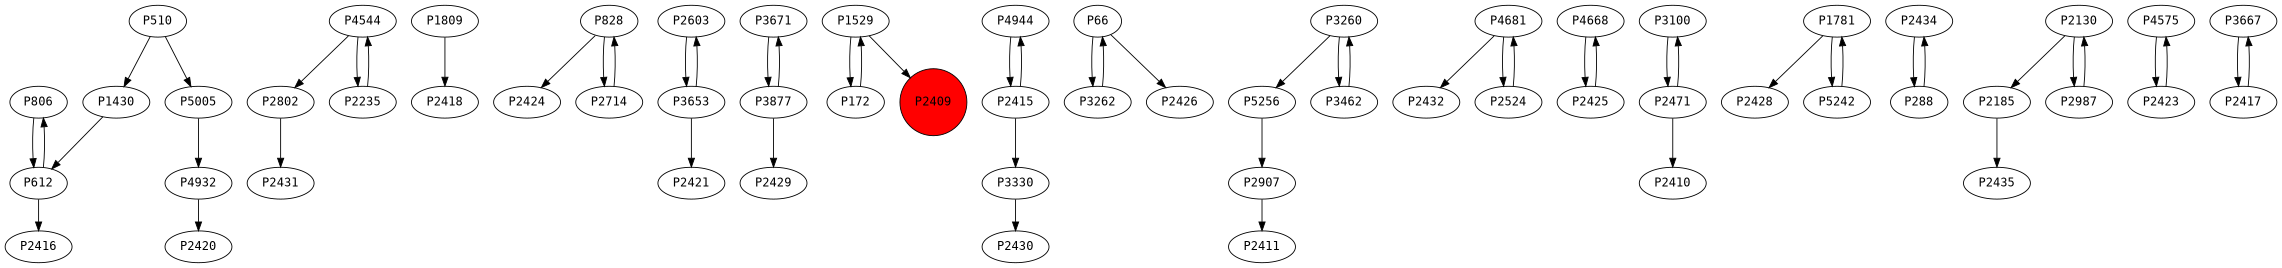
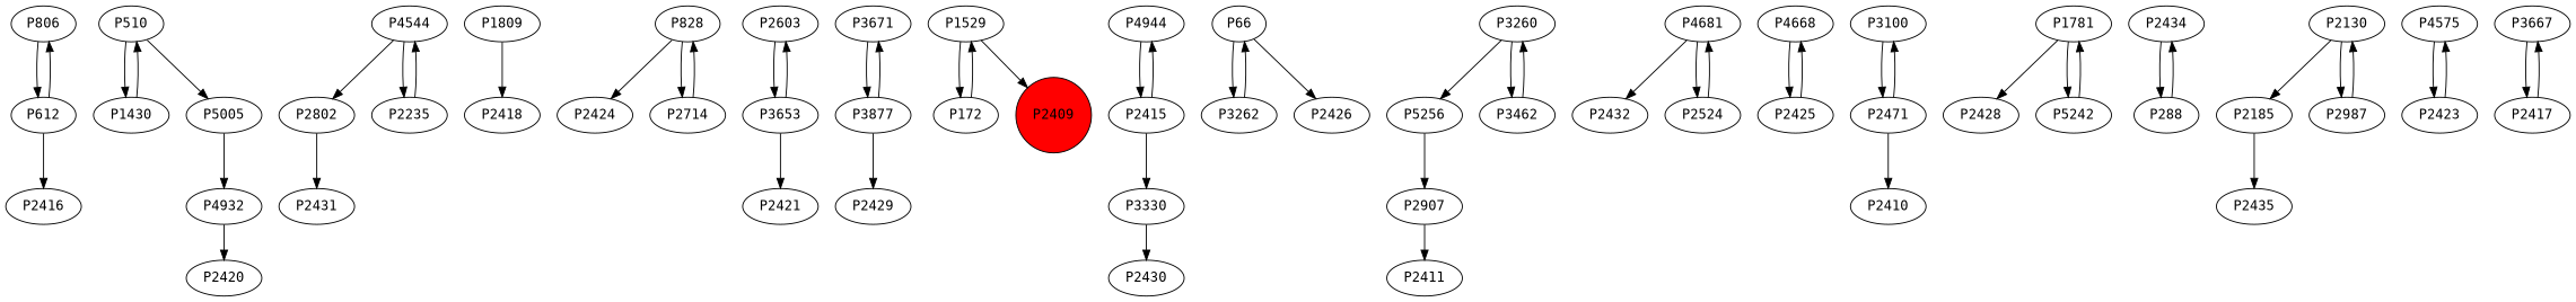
  digraph {
    fontname="DejaVu Sans Mono"
    node [fontname="DejaVu Sans Mono"]
    edge [fontname="DejaVu Sans Mono"]
    P806
    P612
    P2416
    P5005
    P4932
    P2420
    P2802
    P2431
    P1809
    P2418
    P828
    P2424
    P2714
    P2603
    P3653
    P2421
    P3671
    P3877
    P2429
    P1430
    P510
    P1529
    P172
    P2409 [fillcolor=red shape=circle style=filled]
    P4944
    P2415
    P3330
    P2430
    P66
    P3262
    P2426
    P3260
    P5256
    P3462
    P2907
    P2411
    P4681
    P2432
    P2524
    P4668
    P2425
    P3100
    P2471
    P2410
    n45 [label=P1781]
    P2428
    P5242
    P2434
    P288
    P2185
    P2435
    P2130
    P2987
    P4575
    P2423
    P4544
    P2235
    P3667
    P2417
    P806 -> P612
    P612 -> P806
    P612 -> P2416
    P5005 -> P4932
    P4932 -> P2420
    P2802 -> P2431
    P1809 -> P2418
    P828 -> P2424
    P828 -> P2714
    P2714 -> P828
    P2603 -> P3653
    P3653 -> P2603
    P3653 -> P2421
    P3671 -> P3877
    P3877 -> P3671
    P3877 -> P2429
-   P1430 -> P612
+   P1430 -> P510
    P510 -> P5005
    P510 -> P1430
    P1529 -> P172
    P1529 -> P2409
    P172 -> P1529
    P4944 -> P2415
    P2415 -> P4944
    P2415 -> P3330
    P3330 -> P2430
    P66 -> P3262
    P66 -> P2426
    P3262 -> P66
    P3260 -> P5256
    P3260 -> P3462
    P5256 -> P2907
    P3462 -> P3260
    P2907 -> P2411
    P4681 -> P2432
    P4681 -> P2524
    P2524 -> P4681
    P4668 -> P2425
    P2425 -> P4668
    P3100 -> P2471
    P2471 -> P3100
    P2471 -> P2410
    n45 -> P2428
    n45 -> P5242
    P5242 -> n45
    P2434 -> P288
    P288 -> P2434
    P2185 -> P2435
    P2130 -> P2185
    P2130 -> P2987
    P2987 -> P2130
    P4575 -> P2423
    P2423 -> P4575
    P4544 -> P2802
    P4544 -> P2235
    P2235 -> P4544
    P3667 -> P2417
    P2417 -> P3667
  }
